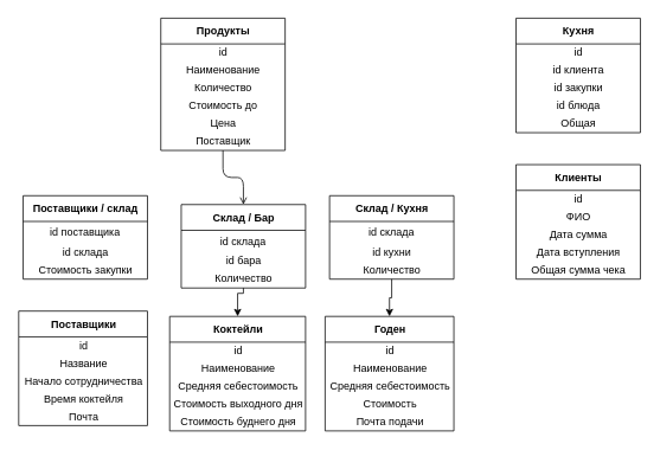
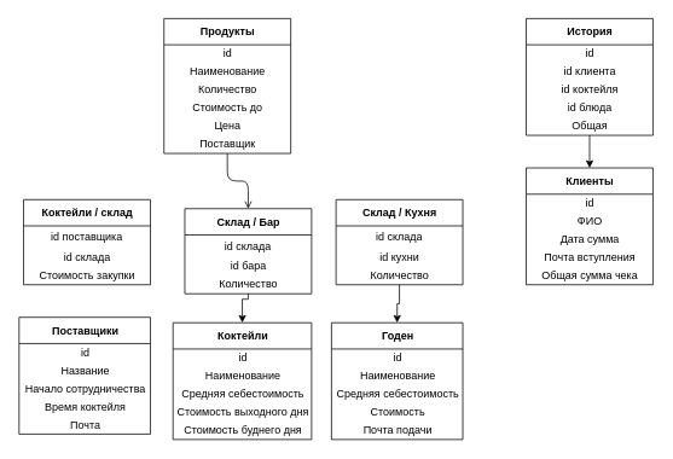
  <mxCell id="0" />
  <mxCell id="1" parent="0" />
  <mxCell id="2" value="Поставщики" style="swimlane;fontStyle=1;align=center;verticalAlign=middle;childLayout=stackLayout;horizontal=1;startSize=29;horizontalStack=0;resizeParent=1;resizeParentMax=0;resizeLast=0;collapsible=0;marginBottom=0;html=1;" parent="1" vertex="1"><mxGeometry x="20" y="350" width="145" height="129" as="geometry" /></mxCell>
  <mxCell id="3" value="id" style="text;html=1;align=center;verticalAlign=middle;resizable=0;points=[];autosize=1;strokeColor=none;fillColor=none;" parent="2" vertex="1"><mxGeometry y="29" width="145" height="20" as="geometry" /></mxCell>
  <mxCell id="4" value="Название" style="text;html=1;align=center;verticalAlign=middle;resizable=0;points=[];autosize=1;strokeColor=none;fillColor=none;" parent="2" vertex="1"><mxGeometry y="49" width="145" height="20" as="geometry" /></mxCell>
  <mxCell id="5" value="Начало сотрудничества" style="text;html=1;align=center;verticalAlign=middle;resizable=0;points=[];autosize=1;strokeColor=none;fillColor=none;" parent="2" vertex="1"><mxGeometry y="69" width="145" height="20" as="geometry" /></mxCell>
  <mxCell id="6" value="Время коктейля" style="text;html=1;align=center;verticalAlign=middle;resizable=0;points=[];autosize=1;strokeColor=none;fillColor=none;" parent="2" vertex="1"><mxGeometry y="89" width="145" height="20" as="geometry" /></mxCell>
  <mxCell id="7" value="Почта" style="text;html=1;align=center;verticalAlign=middle;resizable=0;points=[];autosize=1;strokeColor=none;fillColor=none;" parent="2" vertex="1"><mxGeometry y="109" width="145" height="20" as="geometry" /></mxCell>
  <mxCell id="8" value="Продукты" style="swimlane;fontStyle=1;align=center;verticalAlign=middle;childLayout=stackLayout;horizontal=1;startSize=29;horizontalStack=0;resizeParent=1;resizeParentMax=0;resizeLast=0;collapsible=0;marginBottom=0;html=1;" parent="1" vertex="1"><mxGeometry x="180" y="20" width="140" height="149" as="geometry" /></mxCell>
  <mxCell id="9" value="id" style="text;html=1;align=center;verticalAlign=middle;resizable=0;points=[];autosize=1;strokeColor=none;fillColor=none;" parent="8" vertex="1"><mxGeometry y="29" width="140" height="20" as="geometry" /></mxCell>
  <mxCell id="10" value="Наименование" style="text;html=1;align=center;verticalAlign=middle;resizable=0;points=[];autosize=1;strokeColor=none;fillColor=none;" parent="8" vertex="1"><mxGeometry y="49" width="140" height="20" as="geometry" /></mxCell>
  <mxCell id="11" value="Количество" style="text;html=1;align=center;verticalAlign=middle;resizable=0;points=[];autosize=1;strokeColor=none;fillColor=none;" parent="8" vertex="1"><mxGeometry y="69" width="140" height="20" as="geometry" /></mxCell>
  <mxCell id="12" value="Стоимость до" style="text;html=1;align=center;verticalAlign=middle;resizable=0;points=[];autosize=1;strokeColor=none;fillColor=none;" parent="8" vertex="1"><mxGeometry y="89" width="140" height="20" as="geometry" /></mxCell>
  <mxCell id="13" value="Цена" style="text;html=1;align=center;verticalAlign=middle;resizable=0;points=[];autosize=1;strokeColor=none;fillColor=none;" parent="8" vertex="1"><mxGeometry y="109" width="140" height="20" as="geometry" /></mxCell>
  <mxCell id="14" value="Поставщик" style="text;html=1;align=center;verticalAlign=middle;resizable=0;points=[];autosize=1;strokeColor=none;fillColor=none;" parent="8" vertex="1"><mxGeometry y="129" width="140" height="20" as="geometry" /></mxCell>
  <mxCell id="15" value="Коктейли" style="swimlane;fontStyle=1;align=center;verticalAlign=middle;childLayout=stackLayout;horizontal=1;startSize=29;horizontalStack=0;resizeParent=1;resizeParentMax=0;resizeLast=0;collapsible=0;marginBottom=0;html=1;" parent="1" vertex="1"><mxGeometry x="190" y="356" width="153" height="129" as="geometry" /></mxCell>
  <mxCell id="16" value="id" style="text;html=1;align=center;verticalAlign=middle;resizable=0;points=[];autosize=1;strokeColor=none;fillColor=none;" parent="15" vertex="1"><mxGeometry y="29" width="153" height="20" as="geometry" /></mxCell>
  <mxCell id="17" value="Наименование" style="text;html=1;align=center;verticalAlign=middle;resizable=0;points=[];autosize=1;strokeColor=none;fillColor=none;" parent="15" vertex="1"><mxGeometry y="49" width="153" height="20" as="geometry" /></mxCell>
  <mxCell id="18" value="Средняя себестоимость" style="text;html=1;align=center;verticalAlign=middle;resizable=0;points=[];autosize=1;strokeColor=none;fillColor=none;" parent="15" vertex="1"><mxGeometry y="69" width="153" height="20" as="geometry" /></mxCell>
  <mxCell id="19" value="Стоимость выходного дня" style="text;html=1;align=center;verticalAlign=middle;resizable=0;points=[];autosize=1;strokeColor=none;fillColor=none;" parent="15" vertex="1"><mxGeometry y="89" width="153" height="20" as="geometry" /></mxCell>
  <mxCell id="20" value="Стоимость буднего дня" style="text;html=1;align=center;verticalAlign=middle;resizable=0;points=[];autosize=1;strokeColor=none;fillColor=none;" parent="15" vertex="1"><mxGeometry y="109" width="153" height="20" as="geometry" /></mxCell>
  <mxCell id="21" value="Годен" style="swimlane;fontStyle=1;align=center;verticalAlign=middle;childLayout=stackLayout;horizontal=1;startSize=29;horizontalStack=0;resizeParent=1;resizeParentMax=0;resizeLast=0;collapsible=0;marginBottom=0;html=1;" parent="1" vertex="1"><mxGeometry x="365" y="356" width="145" height="129" as="geometry" /></mxCell>
  <mxCell id="22" value="id" style="text;html=1;align=center;verticalAlign=middle;resizable=0;points=[];autosize=1;strokeColor=none;fillColor=none;" parent="21" vertex="1"><mxGeometry y="29" width="145" height="20" as="geometry" /></mxCell>
  <mxCell id="23" value="Наименование" style="text;html=1;align=center;verticalAlign=middle;resizable=0;points=[];autosize=1;strokeColor=none;fillColor=none;" parent="21" vertex="1"><mxGeometry y="49" width="145" height="20" as="geometry" /></mxCell>
  <mxCell id="24" value="Средняя себестоимость" style="text;html=1;align=center;verticalAlign=middle;resizable=0;points=[];autosize=1;strokeColor=none;fillColor=none;" parent="21" vertex="1"><mxGeometry y="69" width="145" height="20" as="geometry" /></mxCell>
  <mxCell id="25" value="Стоимость" style="text;html=1;align=center;verticalAlign=middle;resizable=0;points=[];autosize=1;strokeColor=none;fillColor=none;" parent="21" vertex="1"><mxGeometry y="89" width="145" height="20" as="geometry" /></mxCell>
  <mxCell id="26" value="Почта подачи" style="text;html=1;align=center;verticalAlign=middle;resizable=0;points=[];autosize=1;strokeColor=none;fillColor=none;" parent="21" vertex="1"><mxGeometry y="109" width="145" height="20" as="geometry" /></mxCell>
- <mxCell id="27" value="Кухня" style="swimlane;fontStyle=1;align=center;verticalAlign=middle;childLayout=stackLayout;horizontal=1;startSize=29;horizontalStack=0;resizeParent=1;resizeParentMax=0;resizeLast=0;collapsible=0;marginBottom=0;html=1;" parent="1" vertex="1"><mxGeometry x="580" y="20" width="140" height="129" as="geometry" /></mxCell>
+ <mxCell id="27" value="История" style="swimlane;fontStyle=1;align=center;verticalAlign=middle;childLayout=stackLayout;horizontal=1;startSize=29;horizontalStack=0;resizeParent=1;resizeParentMax=0;resizeLast=0;collapsible=0;marginBottom=0;html=1;" parent="1" vertex="1"><mxGeometry x="580" y="20" width="140" height="129" as="geometry" /></mxCell>
  <mxCell id="28" value="id" style="text;html=1;align=center;verticalAlign=middle;resizable=0;points=[];autosize=1;strokeColor=none;fillColor=none;" parent="27" vertex="1"><mxGeometry y="29" width="140" height="20" as="geometry" /></mxCell>
  <mxCell id="29" value="id клиента" style="text;html=1;align=center;verticalAlign=middle;resizable=0;points=[];autosize=1;strokeColor=none;fillColor=none;" parent="27" vertex="1"><mxGeometry y="49" width="140" height="20" as="geometry" /></mxCell>
- <mxCell id="30" value="id закупки" style="text;html=1;align=center;verticalAlign=middle;resizable=0;points=[];autosize=1;strokeColor=none;fillColor=none;" parent="27" vertex="1"><mxGeometry y="69" width="140" height="20" as="geometry" /></mxCell>
+ <mxCell id="30" value="id коктейля" style="text;html=1;align=center;verticalAlign=middle;resizable=0;points=[];autosize=1;strokeColor=none;fillColor=none;" parent="27" vertex="1"><mxGeometry y="69" width="140" height="20" as="geometry" /></mxCell>
  <mxCell id="31" value="id блюда" style="text;html=1;align=center;verticalAlign=middle;resizable=0;points=[];autosize=1;strokeColor=none;fillColor=none;" parent="27" vertex="1"><mxGeometry y="89" width="140" height="20" as="geometry" /></mxCell>
  <mxCell id="32" value="Общая" style="text;html=1;align=center;verticalAlign=middle;resizable=0;points=[];autosize=1;strokeColor=none;fillColor=none;" parent="27" vertex="1"><mxGeometry y="109" width="140" height="20" as="geometry" /></mxCell>
  <mxCell id="33" value="Клиенты" style="swimlane;fontStyle=1;align=center;verticalAlign=middle;childLayout=stackLayout;horizontal=1;startSize=29;horizontalStack=0;resizeParent=1;resizeParentMax=0;resizeLast=0;collapsible=0;marginBottom=0;html=1;" parent="1" vertex="1"><mxGeometry x="580" y="185" width="140" height="129" as="geometry" /></mxCell>
  <mxCell id="34" value="id" style="text;html=1;align=center;verticalAlign=middle;resizable=0;points=[];autosize=1;strokeColor=none;fillColor=none;" parent="33" vertex="1"><mxGeometry y="29" width="140" height="20" as="geometry" /></mxCell>
  <mxCell id="35" value="ФИО" style="text;html=1;align=center;verticalAlign=middle;resizable=0;points=[];autosize=1;strokeColor=none;fillColor=none;" parent="33" vertex="1"><mxGeometry y="49" width="140" height="20" as="geometry" /></mxCell>
  <mxCell id="36" value="Дата сумма" style="text;html=1;align=center;verticalAlign=middle;resizable=0;points=[];autosize=1;strokeColor=none;fillColor=none;" parent="33" vertex="1"><mxGeometry y="69" width="140" height="20" as="geometry" /></mxCell>
- <mxCell id="37" value="Дата вступления" style="text;html=1;align=center;verticalAlign=middle;resizable=0;points=[];autosize=1;strokeColor=none;fillColor=none;" parent="33" vertex="1"><mxGeometry y="89" width="140" height="20" as="geometry" /></mxCell>
+ <mxCell id="37" value="Почта вступления" style="text;html=1;align=center;verticalAlign=middle;resizable=0;points=[];autosize=1;strokeColor=none;fillColor=none;" parent="33" vertex="1"><mxGeometry y="89" width="140" height="20" as="geometry" /></mxCell>
  <mxCell id="38" value="Общая сумма чека" style="text;html=1;align=center;verticalAlign=middle;resizable=0;points=[];autosize=1;strokeColor=none;fillColor=none;" parent="33" vertex="1"><mxGeometry y="109" width="140" height="20" as="geometry" /></mxCell>
- <mxCell id="39" value="Поставщики / склад" style="swimlane;fontStyle=1;align=center;verticalAlign=middle;childLayout=stackLayout;horizontal=1;startSize=29;horizontalStack=0;resizeParent=1;resizeParentMax=0;resizeLast=0;collapsible=0;marginBottom=0;html=1;" parent="1" vertex="1"><mxGeometry x="25" y="220" width="140" height="94" as="geometry" /></mxCell>
+ <mxCell id="39" value="Коктейли / склад" style="swimlane;fontStyle=1;align=center;verticalAlign=middle;childLayout=stackLayout;horizontal=1;startSize=29;horizontalStack=0;resizeParent=1;resizeParentMax=0;resizeLast=0;collapsible=0;marginBottom=0;html=1;" parent="1" vertex="1"><mxGeometry x="25" y="220" width="140" height="94" as="geometry" /></mxCell>
  <mxCell id="40" value="id поставщика" style="text;html=1;strokeColor=none;fillColor=none;align=center;verticalAlign=middle;spacingLeft=4;spacingRight=4;overflow=hidden;rotatable=0;points=[[0,0.5],[1,0.5]];portConstraint=eastwest;" parent="39" vertex="1"><mxGeometry y="29" width="140" height="25" as="geometry" /></mxCell>
  <mxCell id="41" value="&lt;span style=&quot;text-align: left&quot;&gt;id склада&lt;/span&gt;" style="text;html=1;align=center;verticalAlign=middle;resizable=0;points=[];autosize=1;strokeColor=none;fillColor=none;" parent="39" vertex="1"><mxGeometry y="54" width="140" height="20" as="geometry" /></mxCell>
  <mxCell id="42" value="Стоимость закупки" style="text;html=1;align=center;verticalAlign=middle;resizable=0;points=[];autosize=1;strokeColor=none;fillColor=none;" parent="39" vertex="1"><mxGeometry y="74" width="140" height="20" as="geometry" /></mxCell>
  <mxCell id="43" value="Склад / Бар" style="swimlane;fontStyle=1;align=center;verticalAlign=middle;childLayout=stackLayout;horizontal=1;startSize=29;horizontalStack=0;resizeParent=1;resizeParentMax=0;resizeLast=0;collapsible=0;marginBottom=0;html=1;" parent="1" vertex="1"><mxGeometry x="203" y="230" width="140" height="94" as="geometry" /></mxCell>
  <mxCell id="44" value="id склада" style="text;html=1;strokeColor=none;fillColor=none;align=center;verticalAlign=middle;spacingLeft=4;spacingRight=4;overflow=hidden;rotatable=0;points=[[0,0.5],[1,0.5]];portConstraint=eastwest;" parent="43" vertex="1"><mxGeometry y="29" width="140" height="25" as="geometry" /></mxCell>
  <mxCell id="45" value="&lt;span style=&quot;text-align: left&quot;&gt;id бара&lt;/span&gt;" style="text;html=1;align=center;verticalAlign=middle;resizable=0;points=[];autosize=1;strokeColor=none;fillColor=none;" parent="43" vertex="1"><mxGeometry y="54" width="140" height="20" as="geometry" /></mxCell>
  <mxCell id="46" value="Количество" style="text;html=1;align=center;verticalAlign=middle;resizable=0;points=[];autosize=1;strokeColor=none;fillColor=none;" parent="43" vertex="1"><mxGeometry y="74" width="140" height="20" as="geometry" /></mxCell>
  <mxCell id="47" value="Склад / Кухня" style="swimlane;fontStyle=1;align=center;verticalAlign=middle;childLayout=stackLayout;horizontal=1;startSize=29;horizontalStack=0;resizeParent=1;resizeParentMax=0;resizeLast=0;collapsible=0;marginBottom=0;html=1;" parent="1" vertex="1"><mxGeometry x="370" y="220" width="140" height="94" as="geometry" /></mxCell>
  <mxCell id="48" value="id склада" style="text;html=1;strokeColor=none;fillColor=none;align=center;verticalAlign=middle;spacingLeft=4;spacingRight=4;overflow=hidden;rotatable=0;points=[[0,0.5],[1,0.5]];portConstraint=eastwest;" parent="47" vertex="1"><mxGeometry y="29" width="140" height="25" as="geometry" /></mxCell>
  <mxCell id="49" value="&lt;span style=&quot;text-align: left&quot;&gt;id кухни&lt;/span&gt;" style="text;html=1;align=center;verticalAlign=middle;resizable=0;points=[];autosize=1;strokeColor=none;fillColor=none;" parent="47" vertex="1"><mxGeometry y="54" width="140" height="20" as="geometry" /></mxCell>
  <mxCell id="50" value="Количество" style="text;html=1;align=center;verticalAlign=middle;resizable=0;points=[];autosize=1;strokeColor=none;fillColor=none;" parent="47" vertex="1"><mxGeometry y="74" width="140" height="20" as="geometry" /></mxCell>
  <mxCell id="51" style="edgeStyle=orthogonalEdgeStyle;rounded=0;orthogonalLoop=1;jettySize=auto;html=1;entryX=0.5;entryY=0;entryDx=0;entryDy=0;" parent="1" source="46" target="15" edge="1"><mxGeometry relative="1" as="geometry"><Array as="points"><mxPoint x="273" y="330" /><mxPoint x="266" y="330" /></Array></mxGeometry></mxCell>
  <mxCell id="52" style="edgeStyle=orthogonalEdgeStyle;rounded=0;orthogonalLoop=1;jettySize=auto;html=1;entryX=0.5;entryY=0;entryDx=0;entryDy=0;" parent="1" source="50" target="21" edge="1"><mxGeometry relative="1" as="geometry" /></mxCell>
  <mxCell id="53" style="edgeStyle=orthogonalEdgeStyle;html=1;entryX=0.5;entryY=0;entryDx=0;entryDy=0;endArrow=open;" parent="1" source="14" target="43" edge="1"><mxGeometry relative="1" as="geometry" /></mxCell>
+ <mxCell id="54" style="edgeStyle=none;html=1;entryX=0.5;entryY=0;entryDx=0;entryDy=0;" edge="1" parent="1" source="32" target="33"><mxGeometry relative="1" as="geometry" /></mxCell>
